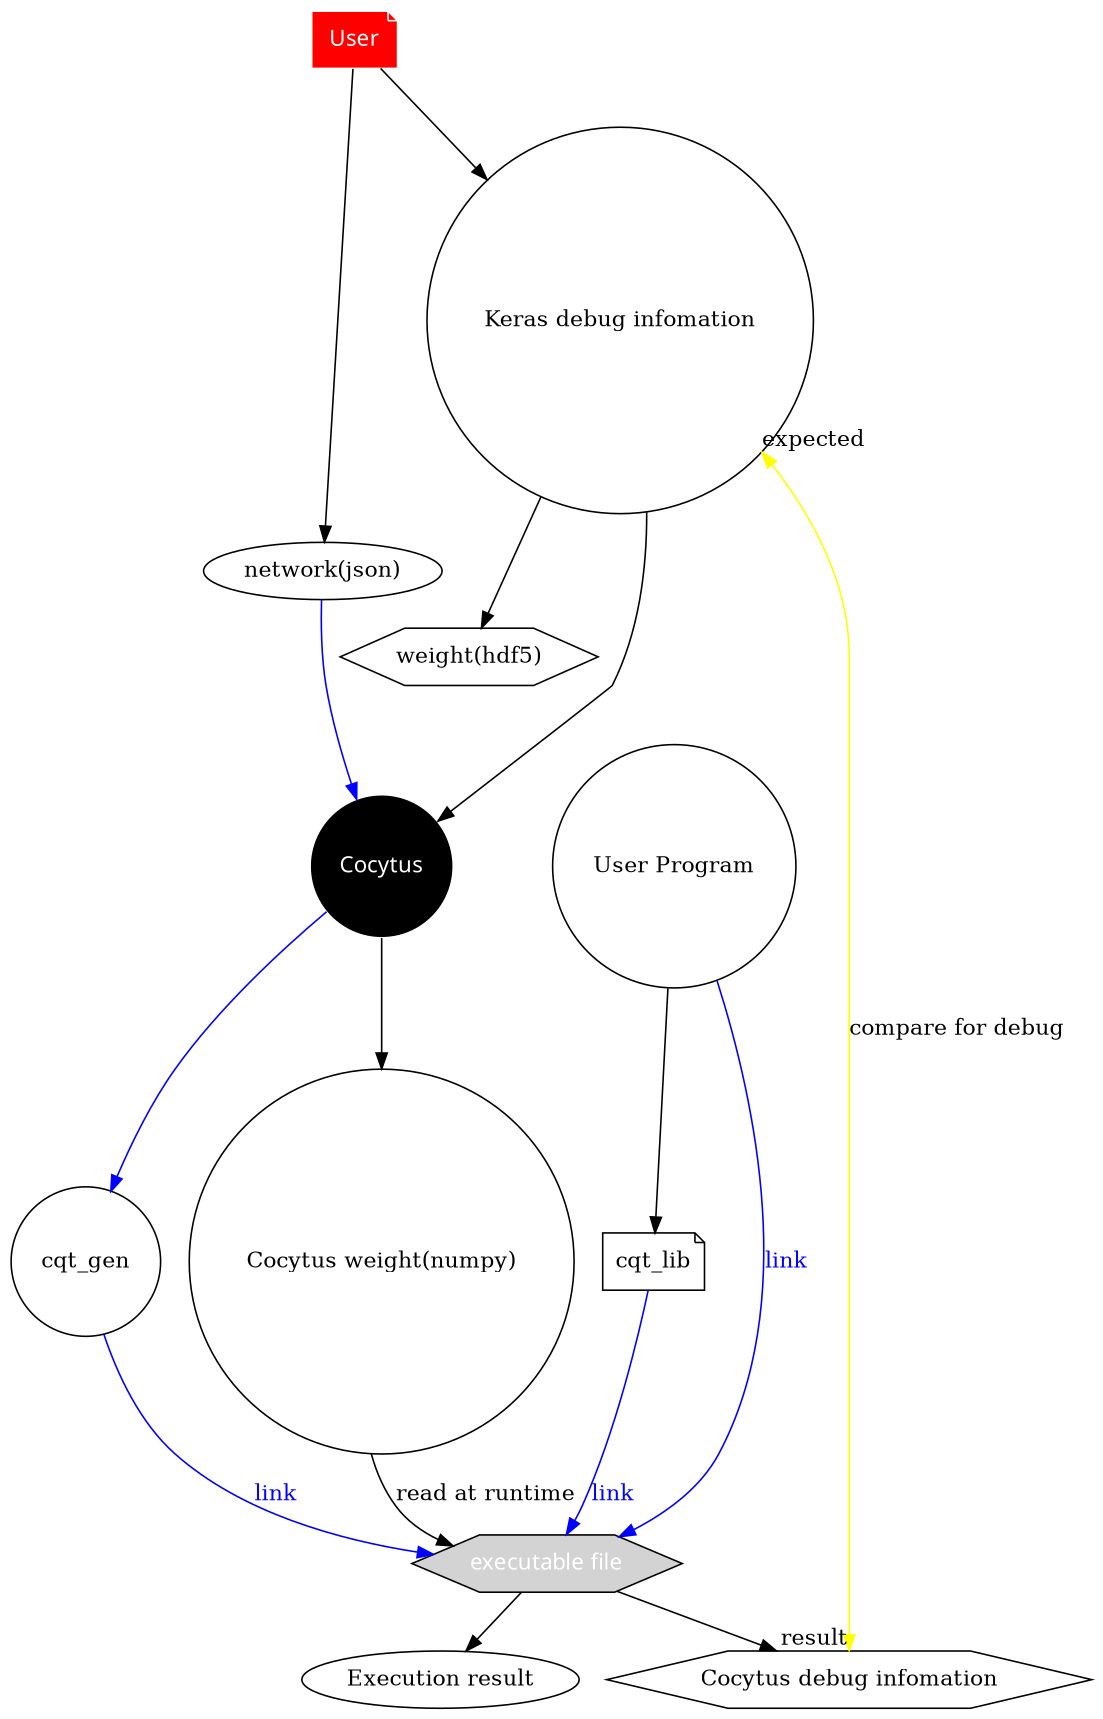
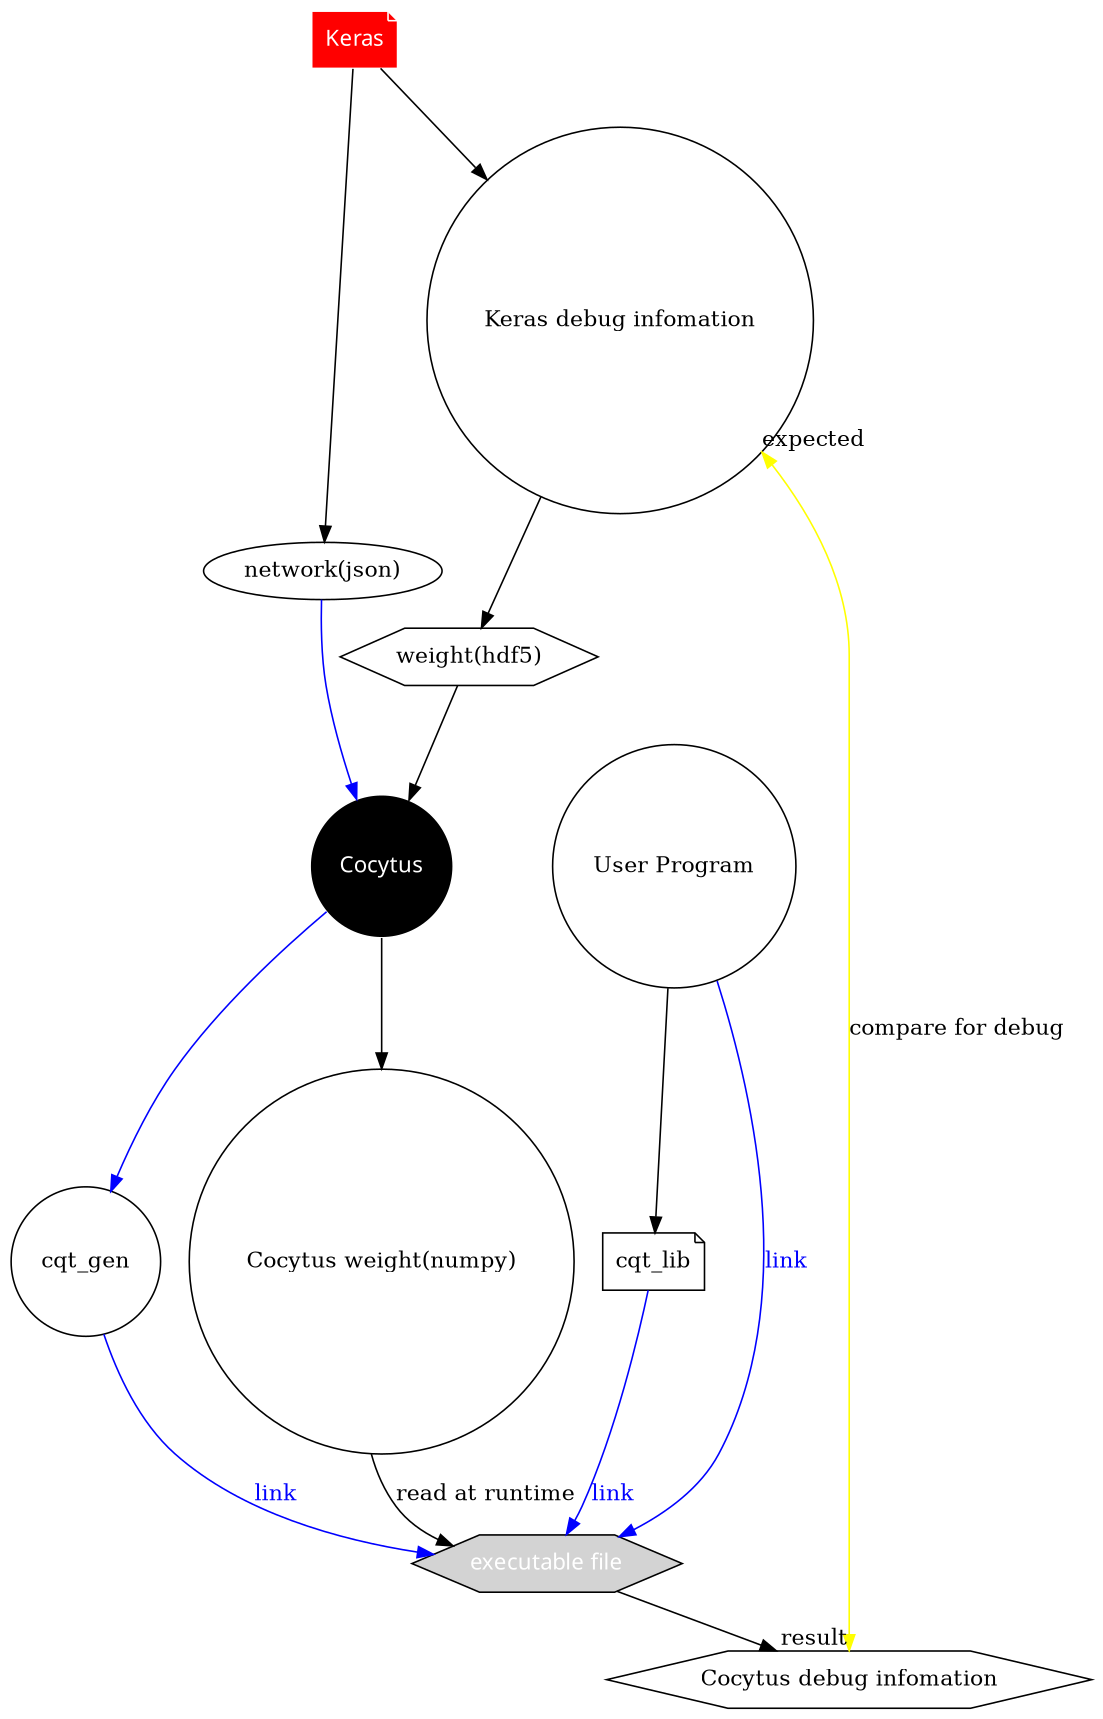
  digraph {
    node [shape=circle]
-   Keras [color=white fillcolor=red fontcolor=white fontname="Migu 1M" shape=note style="solid,filled" label=User]
+   Keras [color=white fillcolor=red fontcolor=white fontname="Migu 1M" shape=note style="solid,filled"]
    "network(json)" [shape=ellipse]
    "Keras debug infomation"
    Cocytus [color=white fillcolor=black fontcolor=white fontname="Migu 1M" style="solid,filled"]
    "weight(hdf5)" [shape=hexagon]
    "Cocytus debug infomation" [shape=hexagon]
    cqt_gen
    "Cocytus weight(numpy)"
    "executable file" [fontcolor=white fontname="Migu 1M" shape=hexagon style="solid,filled"]
    cqt_lib [shape=note]
-   "Execution result" [shape=ellipse]
    "User Program"
    Keras -> "network(json)"
    Keras -> "Keras debug infomation"
    "network(json)" -> Cocytus [color=blue]
    "Keras debug infomation" -> "weight(hdf5)"
    "Keras debug infomation" -> "Cocytus debug infomation" [color=yellow dir=both headlabel=result label="compare for debug" taillabel=expected]
    Cocytus -> cqt_gen [color=blue]
    Cocytus -> "Cocytus weight(numpy)"
-   "Keras debug infomation" -> Cocytus
+   "weight(hdf5)" -> Cocytus
    cqt_gen -> "executable file" [color=blue fontcolor=blue label=link]
    "Cocytus weight(numpy)" -> "executable file" [label="read at runtime"]
    "executable file" -> "Cocytus debug infomation"
-   "executable file" -> "Execution result"
    cqt_lib -> "executable file" [color=blue fontcolor=blue label=link]
    "User Program" -> "executable file" [color=blue fontcolor=blue label=link]
    "User Program" -> cqt_lib
  }
